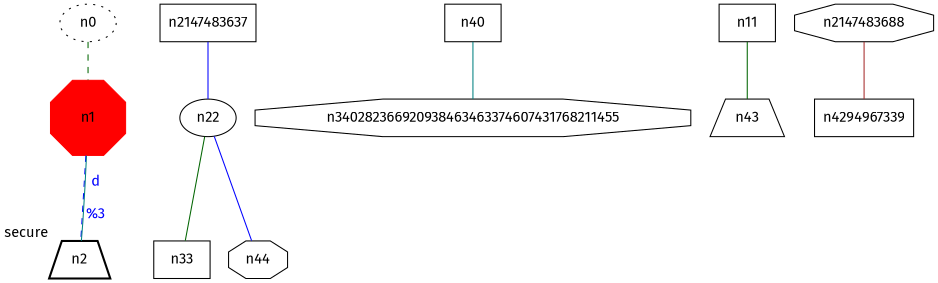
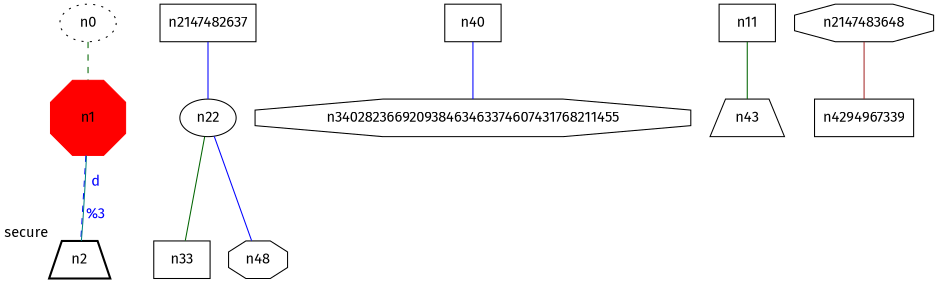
  graph {
    fontcolor=blue
    fontname="Fira Sans"
    rankdir=TB
    node [fontname="Fira Sans" shape=box]
    edge [color=darkgreen fontname="Fira Sans"]
    n0 [fillcolor="#123456" shape=ellipse style=dotted]
    n1 [color=red height=1 shape=octagon style=filled width=1]
    n2 [shape=trapezium style=bold xlabel=secure]
-   n2147483637
+   n2147483637 [label=n2147482637]
    n22 [shape=ellipse]
    n33
-   n44 [shape=octagon]
+   n44 [shape=octagon label=n48]
    n10 [label=n40]
    n340282366920938463463374607431768211455 [shape=octagon]
    n11
    n43 [shape=trapezium]
    n4294967339
-   n2147483648 [shape=octagon label=n2147483688]
+   n2147483648 [shape=octagon]
    n0 -- n1 [style=dashed]
    n1 -- n2 [color=blue style=dashed]
    n1 -- n2 [color=teal fontcolor=blue label="d\n\l\G" "ʱfontsize"=9]
    n2147483637 -- n22 [color=blue]
    n22 -- n33
    n22 -- n44 [color=blue]
-   n10 -- n340282366920938463463374607431768211455 [color=teal]
+   n10 -- n340282366920938463463374607431768211455 [color=blue]
    n11 -- n43
    n2147483648 -- n4294967339 [color=brown]
  }
